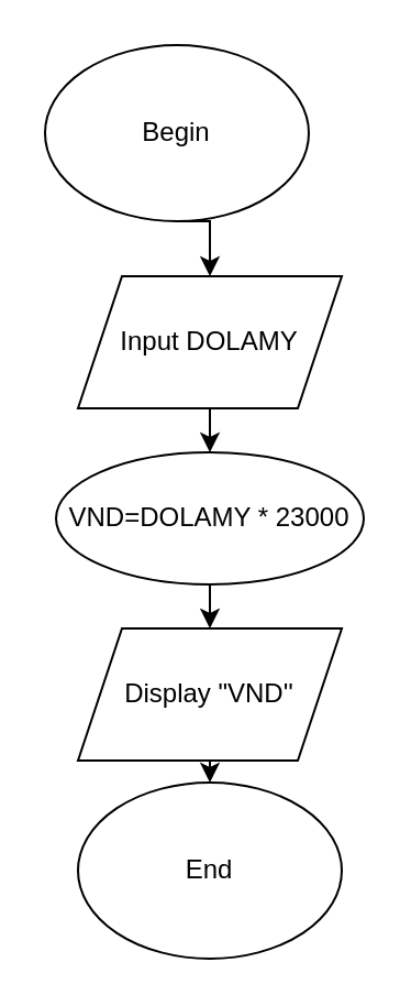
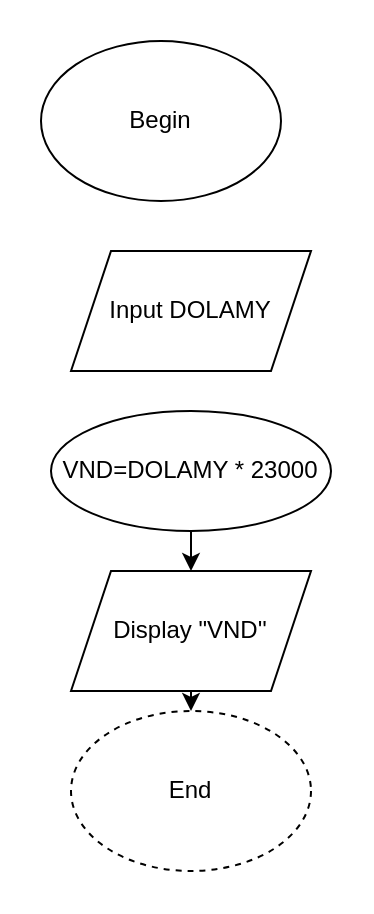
  <mxCell id="0" />
  <mxCell id="1" parent="0" />
- <mxCell id="2" style="edgeStyle=orthogonalEdgeStyle;rounded=0;orthogonalLoop=1;jettySize=auto;html=1;exitX=0.5;exitY=1;exitDx=0;exitDy=0;entryX=0.5;entryY=0;entryDx=0;entryDy=0;" edge="1" parent="1" source="3" target="5"><mxGeometry relative="1" as="geometry" /></mxCell>
  <mxCell id="3" value="Begin" style="ellipse;whiteSpace=wrap;html=1;" vertex="1" parent="1"><mxGeometry x="20" y="20" width="120" height="80" as="geometry" /></mxCell>
- <mxCell id="4" style="edgeStyle=orthogonalEdgeStyle;rounded=0;orthogonalLoop=1;jettySize=auto;html=1;exitX=0.5;exitY=1;exitDx=0;exitDy=0;entryX=0.5;entryY=0;entryDx=0;entryDy=0;" edge="1" parent="1" source="5" target="7"><mxGeometry relative="1" as="geometry" /></mxCell>
  <mxCell id="5" value="Input DOLAMY" style="shape=parallelogram;perimeter=parallelogramPerimeter;whiteSpace=wrap;html=1;fixedSize=1;" vertex="1" parent="1"><mxGeometry x="35" y="125" width="120" height="60" as="geometry" /></mxCell>
  <mxCell id="6" style="edgeStyle=orthogonalEdgeStyle;rounded=0;orthogonalLoop=1;jettySize=auto;html=1;exitX=0.5;exitY=1;exitDx=0;exitDy=0;entryX=0.5;entryY=0;entryDx=0;entryDy=0;" edge="1" parent="1" source="7" target="9"><mxGeometry relative="1" as="geometry" /></mxCell>
  <mxCell id="7" value="VND=DOLAMY * 23000" style="ellipse;whiteSpace=wrap;html=1;" vertex="1" parent="1"><mxGeometry x="25" y="205" width="140" height="60" as="geometry" /></mxCell>
  <mxCell id="8" style="edgeStyle=orthogonalEdgeStyle;rounded=0;orthogonalLoop=1;jettySize=auto;html=1;exitX=0.5;exitY=1;exitDx=0;exitDy=0;entryX=0.5;entryY=0;entryDx=0;entryDy=0;" edge="1" parent="1" source="9" target="10"><mxGeometry relative="1" as="geometry" /></mxCell>
  <mxCell id="9" value="Display &quot;VND''" style="shape=parallelogram;perimeter=parallelogramPerimeter;whiteSpace=wrap;html=1;fixedSize=1;" vertex="1" parent="1"><mxGeometry x="35" y="285" width="120" height="60" as="geometry" /></mxCell>
- <mxCell id="10" value="End" style="ellipse;whiteSpace=wrap;html=1;" vertex="1" parent="1"><mxGeometry x="35" y="355" width="120" height="80" as="geometry" /></mxCell>
+ <mxCell id="10" value="End" style="ellipse;whiteSpace=wrap;html=1;dashed=1;" vertex="1" parent="1"><mxGeometry x="35" y="355" width="120" height="80" as="geometry" /></mxCell>
